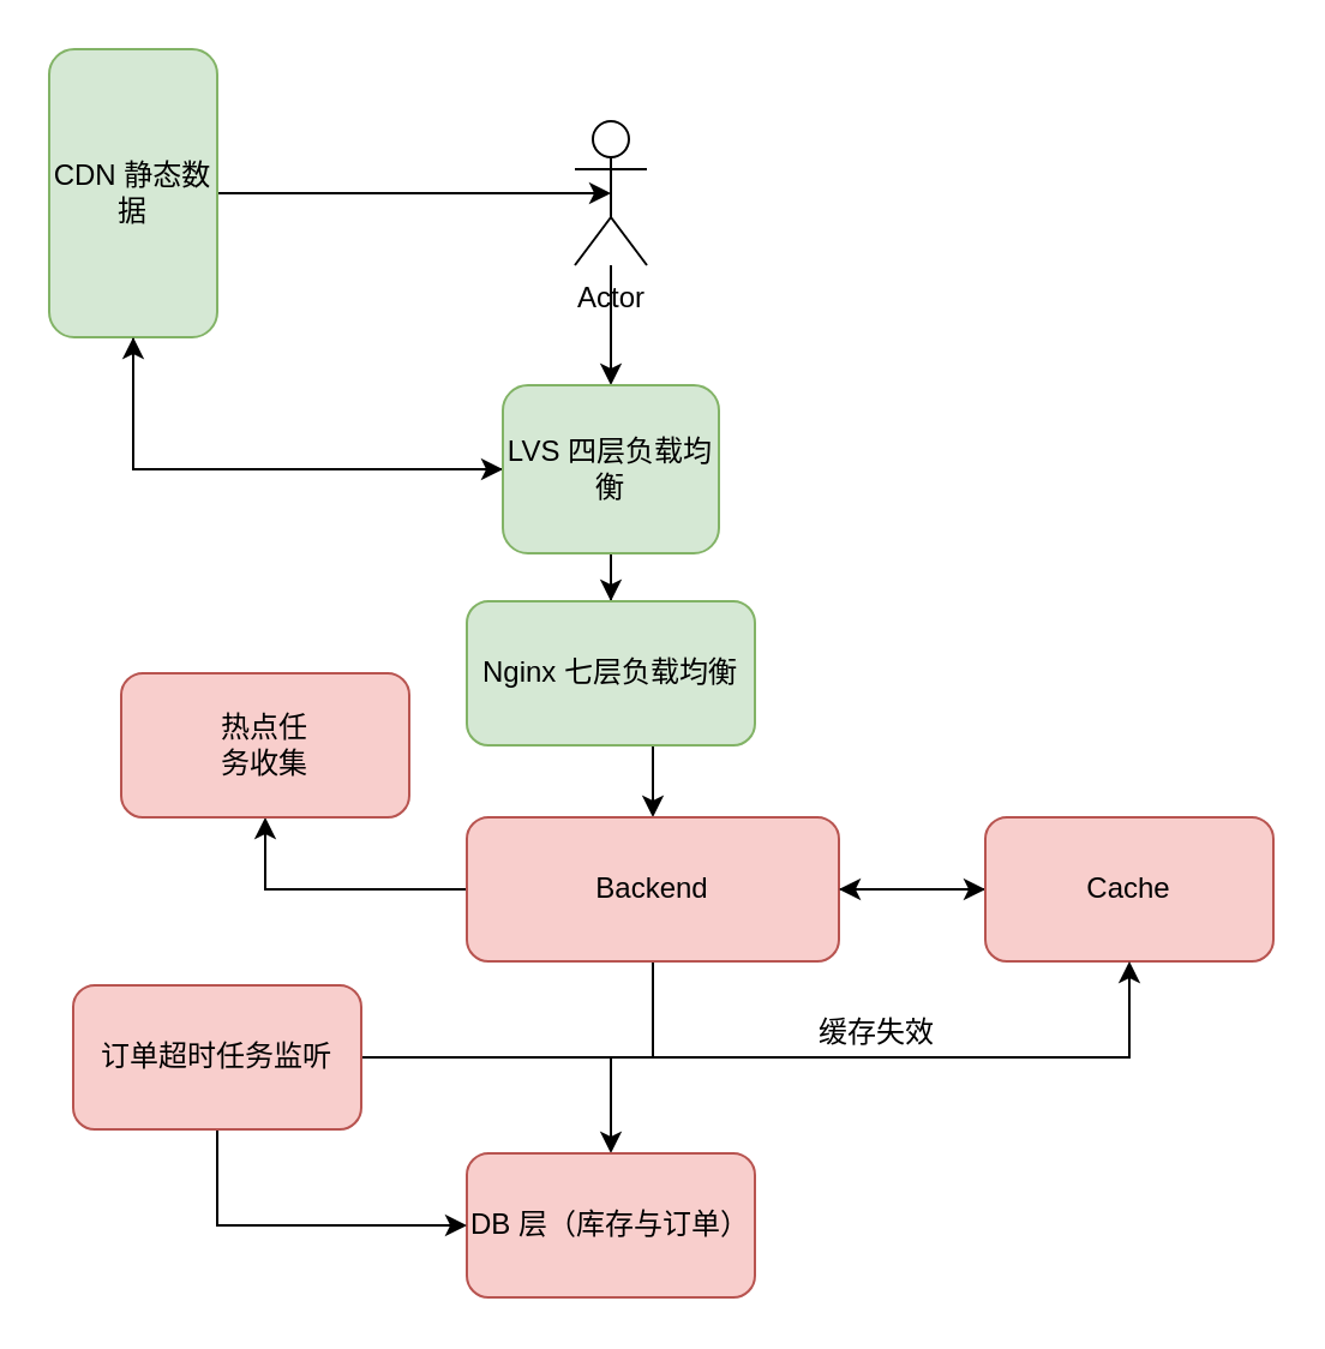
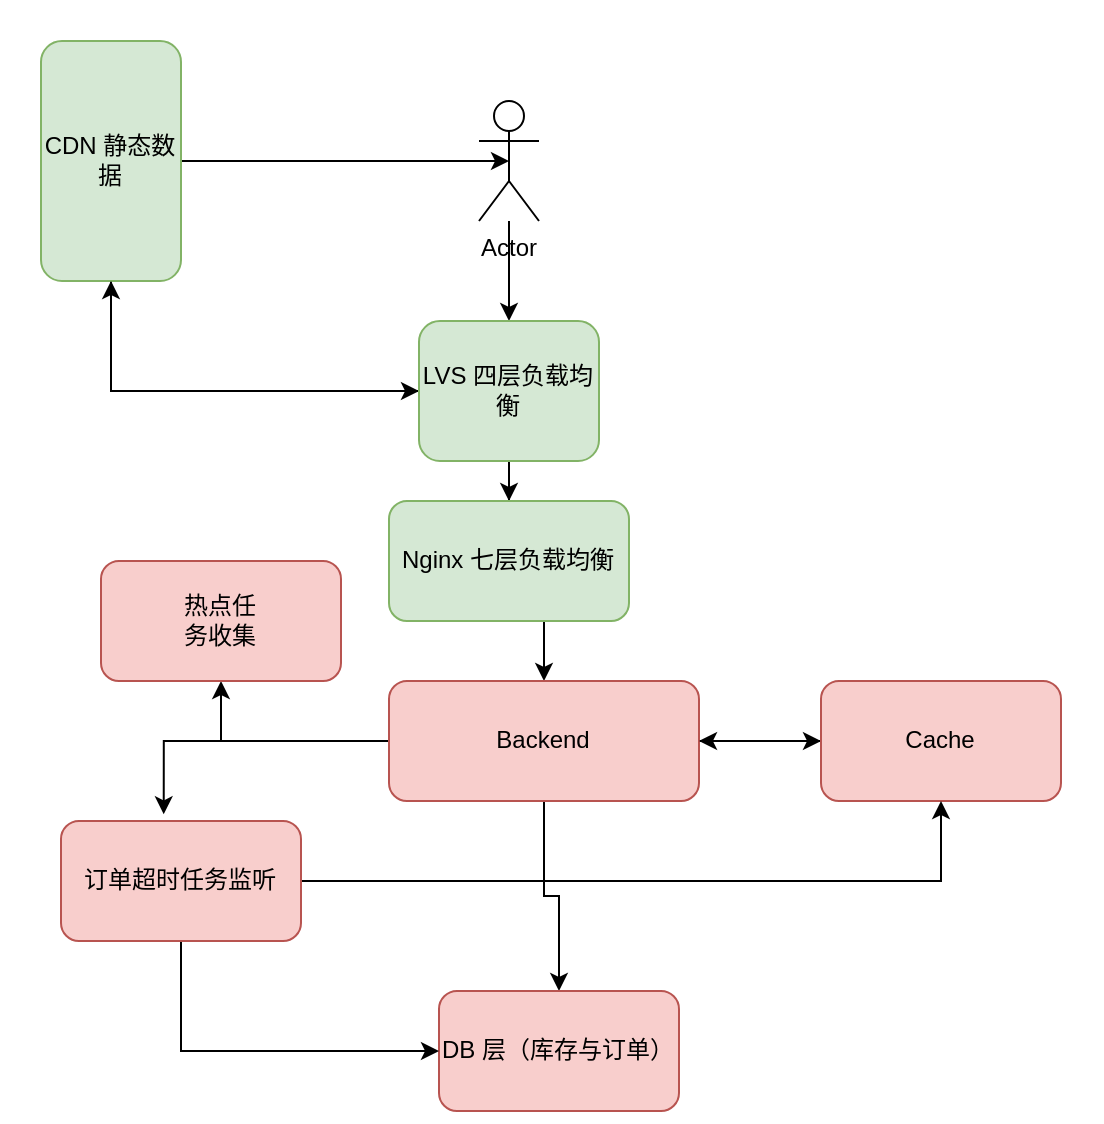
  <mxCell id="0" />
  <mxCell id="1" parent="0" />
  <mxCell id="2" style="edgeStyle=orthogonalEdgeStyle;rounded=0;orthogonalLoop=1;jettySize=auto;html=1;" edge="1" parent="1" source="3" target="9"><mxGeometry relative="1" as="geometry" /></mxCell>
  <mxCell id="3" value="Actor" style="shape=umlActor;verticalLabelPosition=bottom;verticalAlign=top;html=1;outlineConnect=0;" vertex="1" parent="1"><mxGeometry x="239" y="50" width="30" height="60" as="geometry" /></mxCell>
  <mxCell id="4" style="edgeStyle=orthogonalEdgeStyle;rounded=0;orthogonalLoop=1;jettySize=auto;html=1;exitX=1;exitY=0.5;exitDx=0;exitDy=0;entryX=0.5;entryY=0.5;entryDx=0;entryDy=0;entryPerimeter=0;" edge="1" parent="1" source="6" target="3"><mxGeometry relative="1" as="geometry" /></mxCell>
  <mxCell id="5" style="edgeStyle=orthogonalEdgeStyle;rounded=0;orthogonalLoop=1;jettySize=auto;html=1;exitX=0.5;exitY=1;exitDx=0;exitDy=0;entryX=0;entryY=0.5;entryDx=0;entryDy=0;" edge="1" parent="1" source="6" target="9"><mxGeometry relative="1" as="geometry" /></mxCell>
  <mxCell id="6" value="CDN 静态数据" style="rounded=1;whiteSpace=wrap;html=1;fillColor=#d5e8d4;strokeColor=#82b366;" vertex="1" parent="1"><mxGeometry x="20" y="20" width="70" height="120" as="geometry" /></mxCell>
  <mxCell id="7" style="edgeStyle=orthogonalEdgeStyle;rounded=0;orthogonalLoop=1;jettySize=auto;html=1;exitX=0.5;exitY=1;exitDx=0;exitDy=0;" edge="1" parent="1" source="9" target="11"><mxGeometry relative="1" as="geometry"><mxPoint x="254" y="280" as="targetPoint" /></mxGeometry></mxCell>
  <mxCell id="8" style="edgeStyle=orthogonalEdgeStyle;rounded=0;orthogonalLoop=1;jettySize=auto;html=1;exitX=0;exitY=0.5;exitDx=0;exitDy=0;entryX=0.5;entryY=1;entryDx=0;entryDy=0;" edge="1" parent="1" source="9" target="6"><mxGeometry relative="1" as="geometry" /></mxCell>
  <mxCell id="9" value="LVS 四层负载均衡" style="rounded=1;whiteSpace=wrap;html=1;fillColor=#d5e8d4;strokeColor=#82b366;" vertex="1" parent="1"><mxGeometry x="209" y="160" width="90" height="70" as="geometry" /></mxCell>
  <mxCell id="10" style="edgeStyle=orthogonalEdgeStyle;rounded=0;orthogonalLoop=1;jettySize=auto;html=1;exitX=0.5;exitY=1;exitDx=0;exitDy=0;entryX=0.5;entryY=0;entryDx=0;entryDy=0;" edge="1" parent="1" source="11" target="16"><mxGeometry relative="1" as="geometry" /></mxCell>
  <mxCell id="11" value="Nginx 七层负载均衡" style="rounded=1;whiteSpace=wrap;html=1;fillColor=#d5e8d4;strokeColor=#82b366;" vertex="1" parent="1"><mxGeometry x="194" y="250" width="120" height="60" as="geometry" /></mxCell>
  <mxCell id="12" style="edgeStyle=orthogonalEdgeStyle;rounded=0;orthogonalLoop=1;jettySize=auto;html=1;exitX=1;exitY=0.5;exitDx=0;exitDy=0;" edge="1" parent="1" source="16"><mxGeometry relative="1" as="geometry"><mxPoint x="410" y="370" as="targetPoint" /></mxGeometry></mxCell>
  <mxCell id="13" style="edgeStyle=orthogonalEdgeStyle;rounded=0;orthogonalLoop=1;jettySize=auto;html=1;exitX=0.5;exitY=1;exitDx=0;exitDy=0;entryX=0.5;entryY=0;entryDx=0;entryDy=0;" edge="1" parent="1" source="16" target="19"><mxGeometry relative="1" as="geometry" /></mxCell>
+ <mxCell id="14" style="edgeStyle=orthogonalEdgeStyle;rounded=0;orthogonalLoop=1;jettySize=auto;html=1;exitX=0;exitY=0.5;exitDx=0;exitDy=0;entryX=0.428;entryY=-0.056;entryDx=0;entryDy=0;entryPerimeter=0;" edge="1" parent="1" source="16" target="22"><mxGeometry relative="1" as="geometry" /></mxCell>
  <mxCell id="15" style="edgeStyle=orthogonalEdgeStyle;rounded=0;orthogonalLoop=1;jettySize=auto;html=1;exitX=0;exitY=0.5;exitDx=0;exitDy=0;entryX=0.5;entryY=1;entryDx=0;entryDy=0;" edge="1" parent="1" source="16" target="24"><mxGeometry relative="1" as="geometry" /></mxCell>
  <mxCell id="16" value="Backend" style="rounded=1;whiteSpace=wrap;html=1;fillColor=#f8cecc;strokeColor=#b85450;" vertex="1" parent="1"><mxGeometry x="194" y="340" width="155" height="60" as="geometry" /></mxCell>
  <mxCell id="17" style="edgeStyle=orthogonalEdgeStyle;rounded=0;orthogonalLoop=1;jettySize=auto;html=1;exitX=0;exitY=0.5;exitDx=0;exitDy=0;" edge="1" parent="1" source="18" target="16"><mxGeometry relative="1" as="geometry" /></mxCell>
  <mxCell id="18" value="Cache" style="rounded=1;whiteSpace=wrap;html=1;fillColor=#f8cecc;strokeColor=#b85450;" vertex="1" parent="1"><mxGeometry x="410" y="340" width="120" height="60" as="geometry" /></mxCell>
- <mxCell id="19" value="DB 层（库存与订单）" style="rounded=1;whiteSpace=wrap;html=1;fillColor=#f8cecc;strokeColor=#b85450;" vertex="1" parent="1"><mxGeometry x="194" y="480" width="120" height="60" as="geometry" /></mxCell>
+ <mxCell id="19" value="DB 层（库存与订单）" style="rounded=1;whiteSpace=wrap;html=1;fillColor=#f8cecc;strokeColor=#b85450;" vertex="1" parent="1"><mxGeometry x="219" y="495" width="120" height="60" as="geometry" /></mxCell>
  <mxCell id="20" style="edgeStyle=orthogonalEdgeStyle;rounded=0;orthogonalLoop=1;jettySize=auto;html=1;exitX=0.5;exitY=1;exitDx=0;exitDy=0;entryX=0;entryY=0.5;entryDx=0;entryDy=0;" edge="1" parent="1" source="22" target="19"><mxGeometry relative="1" as="geometry" /></mxCell>
  <mxCell id="21" style="edgeStyle=orthogonalEdgeStyle;rounded=0;orthogonalLoop=1;jettySize=auto;html=1;exitX=1;exitY=0.5;exitDx=0;exitDy=0;entryX=0.5;entryY=1;entryDx=0;entryDy=0;" edge="1" parent="1" source="22" target="18"><mxGeometry relative="1" as="geometry" /></mxCell>
  <mxCell id="22" value="订单超时任务监听" style="rounded=1;whiteSpace=wrap;html=1;fillColor=#f8cecc;strokeColor=#b85450;" vertex="1" parent="1"><mxGeometry x="30" y="410" width="120" height="60" as="geometry" /></mxCell>
- <mxCell id="23" value="缓存失效" style="text;html=1;strokeColor=none;fillColor=none;align=center;verticalAlign=middle;whiteSpace=wrap;rounded=0;" vertex="1" parent="1"><mxGeometry x="330" y="420" width="70" height="20" as="geometry" /></mxCell>
  <mxCell id="24" value="" style="rounded=1;whiteSpace=wrap;html=1;fillColor=#f8cecc;strokeColor=#b85450;" vertex="1" parent="1"><mxGeometry x="50" y="280" width="120" height="60" as="geometry" /></mxCell>
  <mxCell id="25" value="热点任务收集" style="text;html=1;strokeColor=none;fillColor=none;align=center;verticalAlign=middle;whiteSpace=wrap;rounded=0;" vertex="1" parent="1"><mxGeometry x="90" y="300" width="40" height="20" as="geometry" /></mxCell>
